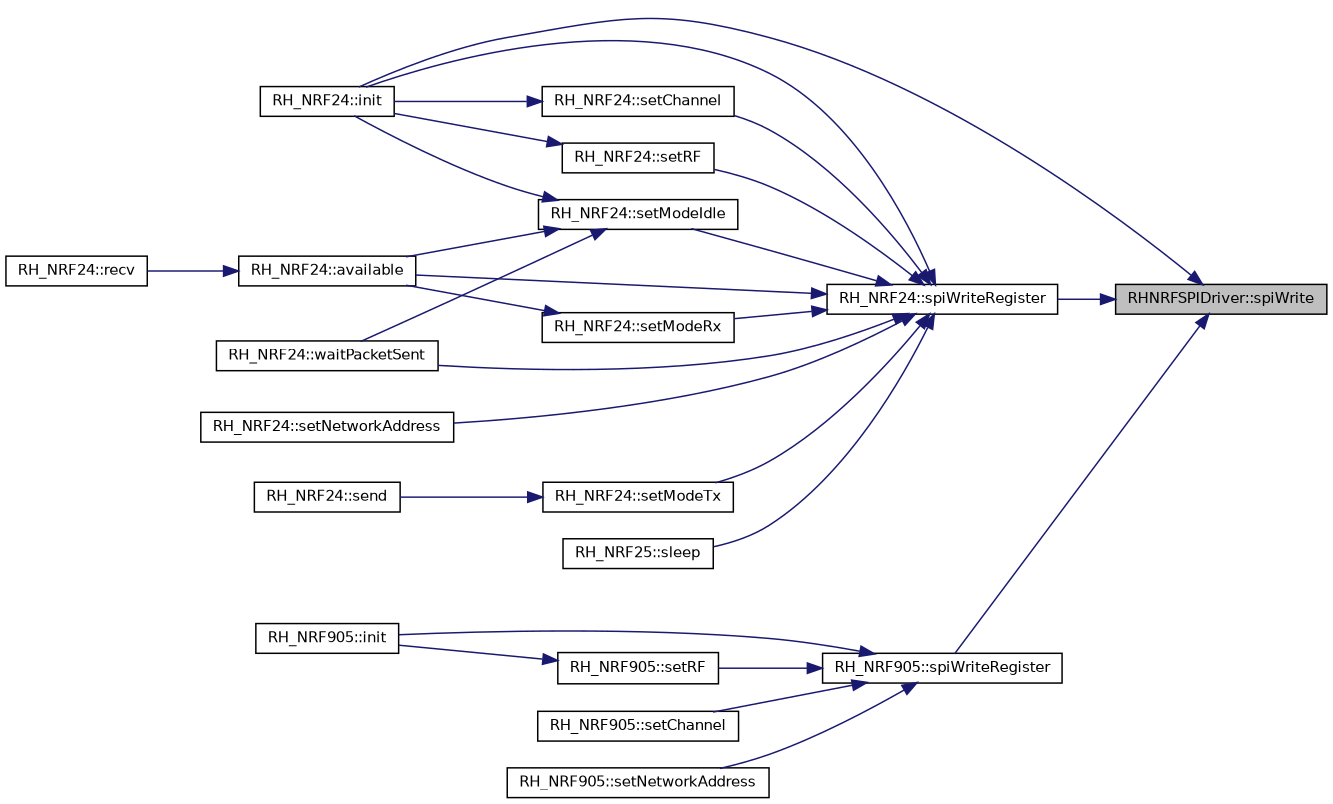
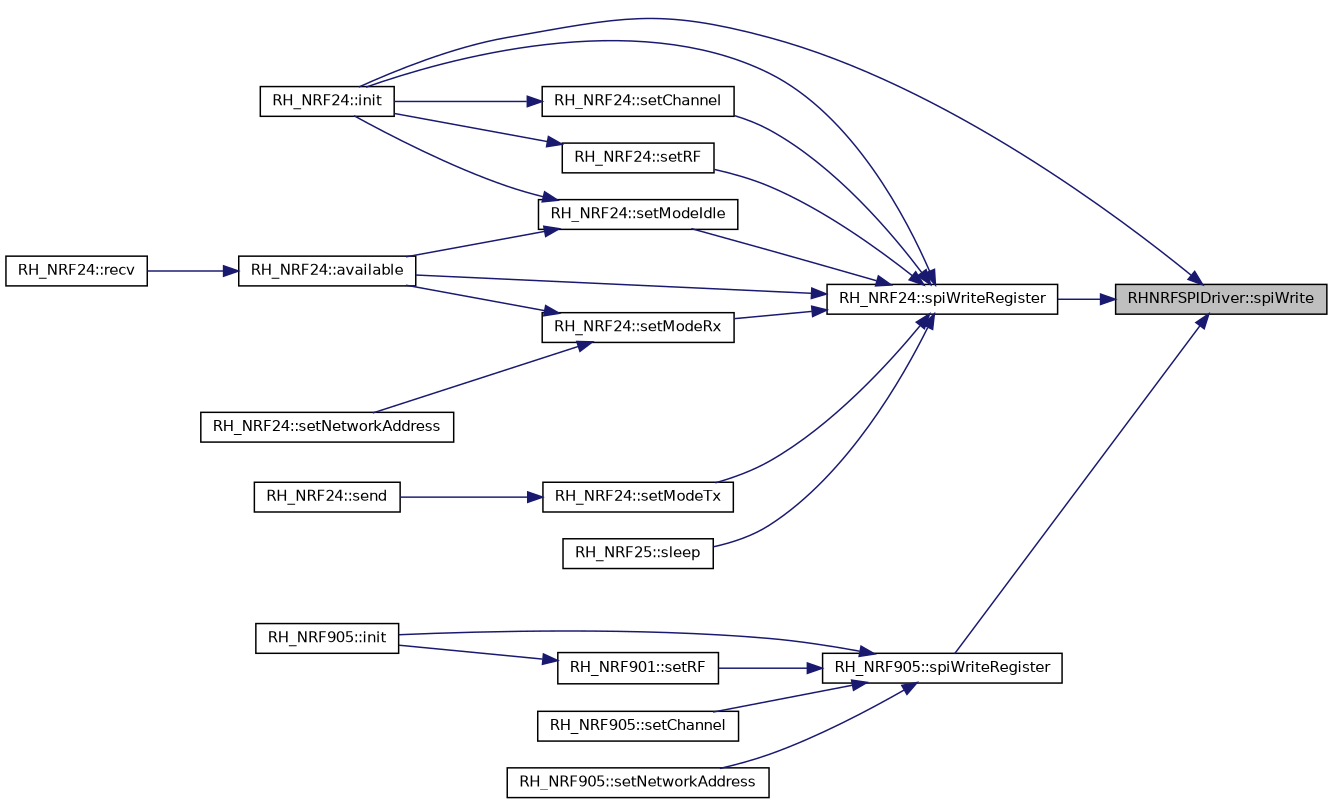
  digraph {
    rankdir=RL
    node [color=black fillcolor=white fontname=Helvetica fontsize=10 shape=record style=filled]
    edge [color=midnightblue dir=back fontname=Helvetica fontsize=10 labelfontname=Helvetica labelfontsize=10 style=solid]
    n1 [fillcolor=grey75 fontcolor=black height=0.2 label="RHNRFSPIDriver::spiWrite" width=0.4]
    n2 [height=0.2 label="RH_NRF24::init" width=0.4]
    n3 [height=0.2 label="RH_NRF905::spiWriteRegister" width=0.4]
    n4 [height=0.2 label="RH_NRF24::spiWriteRegister" width=0.4]
    n5 [height=0.2 label="RH_NRF905::init" width=0.4]
    n6 [height=0.2 label="RH_NRF905::setChannel" width=0.4]
    n7 [height=0.2 label="RH_NRF905::setNetworkAddress" width=0.4]
-   n8 [height=0.2 label="RH_NRF905::setRF" width=0.4]
+   n8 [height=0.2 label="RH_NRF901::setRF" width=0.4]
    n9 [height=0.2 label="RH_NRF24::available" width=0.4]
    n10 [height=0.2 label="RH_NRF24::setChannel" width=0.4]
    n11 [height=0.2 label="RH_NRF24::setModeIdle" width=0.4]
-   n12 [height=0.2 label="RH_NRF24::waitPacketSent" width=0.4]
    n13 [height=0.2 label="RH_NRF24::setModeRx" width=0.4]
    n14 [height=0.2 label="RH_NRF24::setModeTx" width=0.4]
    n15 [height=0.2 label="RH_NRF24::setNetworkAddress" width=0.4]
    n16 [height=0.2 label="RH_NRF24::setRF" width=0.4]
    n17 [height=0.2 label="RH_NRF25::sleep" width=0.4]
    n18 [height=0.2 label="RH_NRF24::recv" width=0.4]
    n19 [height=0.2 label="RH_NRF24::send" width=0.4]
    n1 -> n2
    n1 -> n3
    n1 -> n4
    n3 -> n5
    n3 -> n6
    n3 -> n7
    n3 -> n8
    n4 -> n2
    n4 -> n9
    n4 -> n10
    n4 -> n11
-   n4 -> n12
    n4 -> n13
    n4 -> n14
-   n4 -> n15
+   n13 -> n15
    n4 -> n16
    n4 -> n17
    n8 -> n5
    n9 -> n18
    n10 -> n2
    n11 -> n2
    n11 -> n9
-   n11 -> n12
    n13 -> n9
    n14 -> n19
    n16 -> n2
  }
